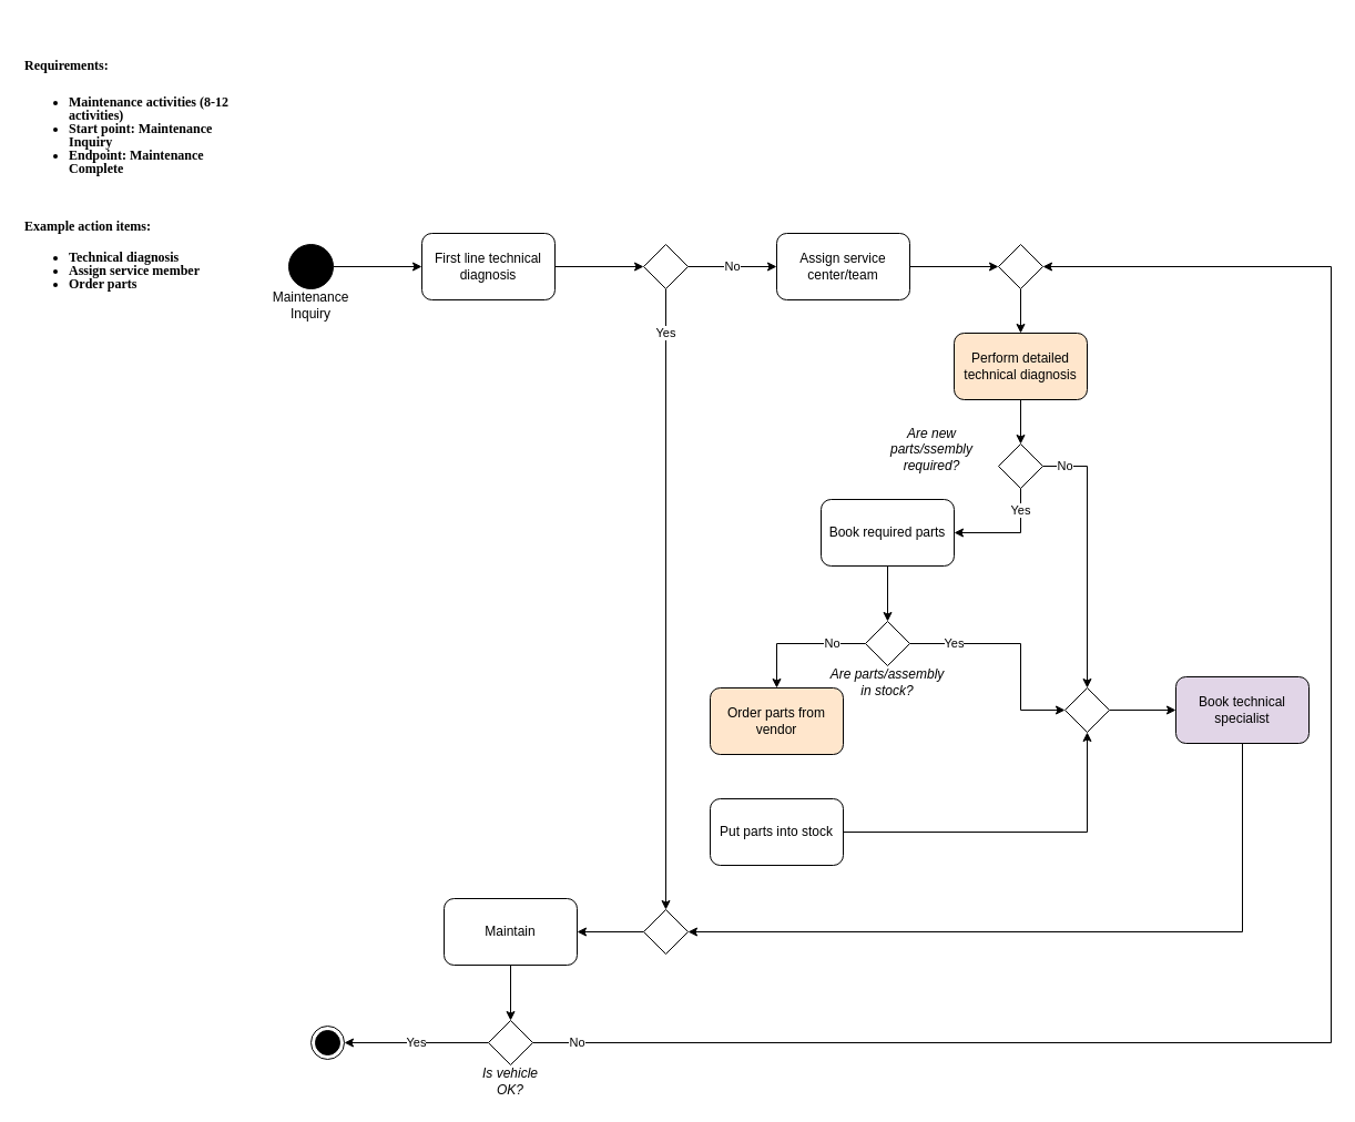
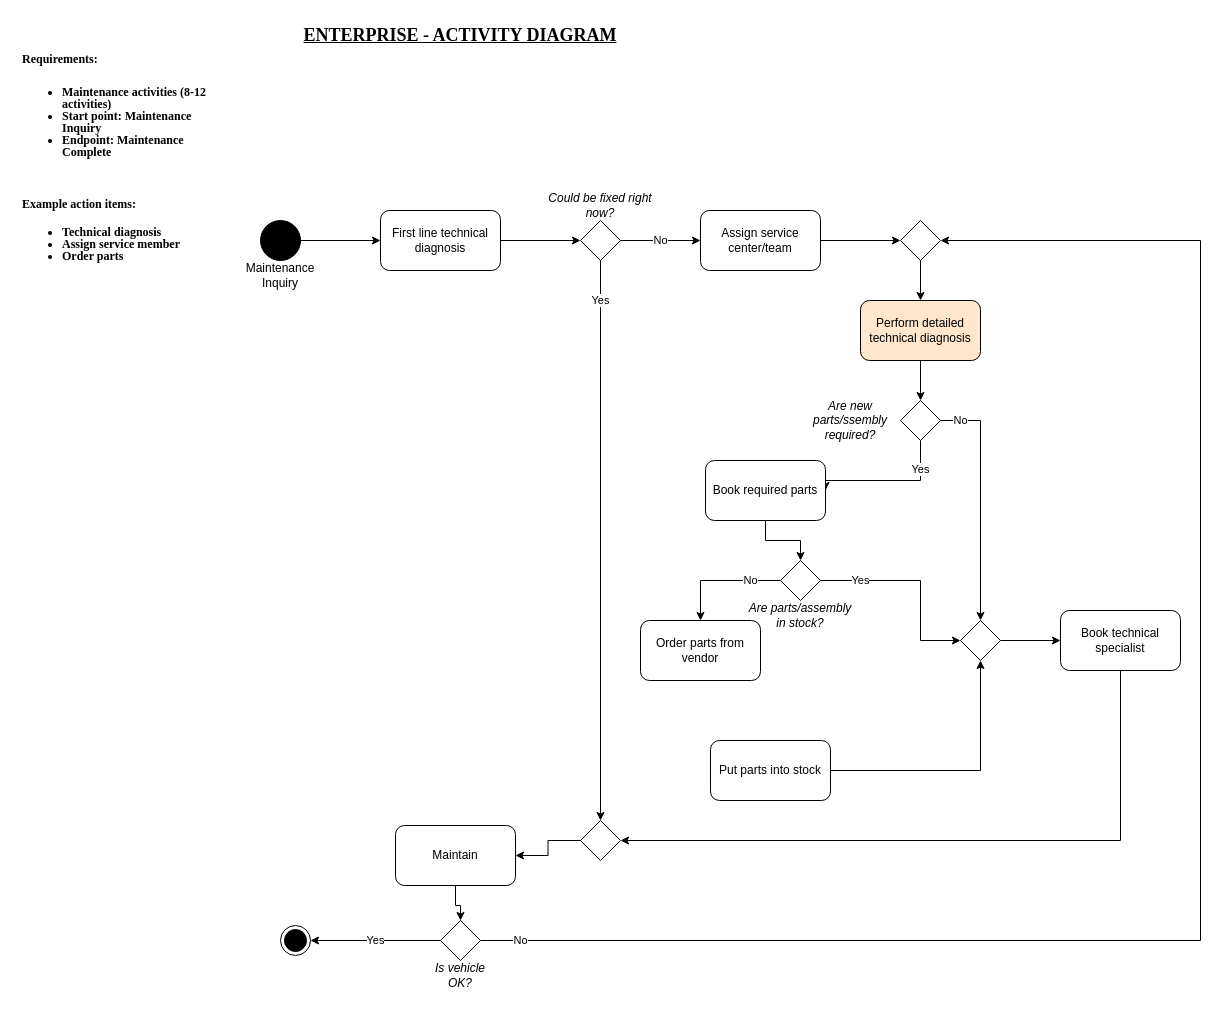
  <mxCell id="0" />
  <mxCell id="1" parent="0" />
  <mxCell id="2" value="&lt;p style=&quot;line-height: 50%;&quot;&gt;&lt;span&gt;Requirements:&lt;/span&gt;&lt;br&gt;&lt;/p&gt;&lt;ul style=&quot;line-height: 100%;&quot;&gt;&lt;br&gt;&lt;li&gt;Maintenance activities (8-12 activities)&lt;/li&gt;&lt;li&gt;Start point: Maintenance Inquiry&lt;/li&gt;&lt;li&gt;Endpoint: Maintenance Complete&lt;/li&gt;&lt;br&gt;&lt;/ul&gt;&lt;br&gt;&lt;span&gt;Example action items:&lt;/span&gt;&lt;br&gt;&lt;ul style=&quot;line-height: 50%;&quot;&gt;&lt;br&gt;&lt;li&gt;Technical diagnosis&lt;/li&gt;&lt;br&gt;&lt;li&gt;Assign service member&lt;/li&gt;&lt;br&gt;&lt;li&gt;Order parts&lt;/li&gt;&lt;br&gt;&lt;/ul&gt;&lt;p&gt;&lt;/p&gt;" style="text;html=1;strokeColor=none;fillColor=none;align=left;verticalAlign=middle;whiteSpace=wrap;rounded=0;fontFamily=Coming Soon;fontSource=https%3A%2F%2Ffonts.googleapis.com%2Fcss%3Ffamily%3DComing%2BSoon;fontStyle=1" parent="1" vertex="1"><mxGeometry x="20" y="20" width="210" height="280" as="geometry" /></mxCell>
+ <mxCell id="3" value="&lt;h2&gt;ENTERPRISE - ACTIVITY DIAGRAM&lt;/h2&gt;" style="text;html=1;strokeColor=none;fillColor=none;align=center;verticalAlign=middle;whiteSpace=wrap;rounded=0;fontFamily=Coming Soon;fontSource=https%3A%2F%2Ffonts.googleapis.com%2Fcss%3Ffamily%3DComing%2BSoon;fontStyle=5" parent="1" vertex="1"><mxGeometry x="300" y="20" width="320" height="30" as="geometry" /></mxCell>
  <mxCell id="4" value="" style="edgeStyle=orthogonalEdgeStyle;rounded=0;orthogonalLoop=1;jettySize=auto;html=1;" edge="1" parent="1" source="5" target="8"><mxGeometry relative="1" as="geometry" /></mxCell>
  <mxCell id="5" value="" style="ellipse;whiteSpace=wrap;html=1;aspect=fixed;fillColor=#000000;" vertex="1" parent="1"><mxGeometry x="260" y="220" width="40" height="40" as="geometry" /></mxCell>
  <mxCell id="6" value="Maintenance Inquiry" style="text;html=1;strokeColor=none;fillColor=none;align=center;verticalAlign=middle;whiteSpace=wrap;rounded=0;" vertex="1" parent="1"><mxGeometry x="225" y="260" width="110" height="30" as="geometry" /></mxCell>
  <mxCell id="7" style="edgeStyle=orthogonalEdgeStyle;rounded=0;orthogonalLoop=1;jettySize=auto;html=1;entryX=0;entryY=0.5;entryDx=0;entryDy=0;" edge="1" parent="1" source="8" target="11"><mxGeometry relative="1" as="geometry" /></mxCell>
  <mxCell id="8" value="First line technical diagnosis" style="rounded=1;whiteSpace=wrap;html=1;" vertex="1" parent="1"><mxGeometry x="380" y="210" width="120" height="60" as="geometry" /></mxCell>
  <mxCell id="9" value="No" style="edgeStyle=orthogonalEdgeStyle;rounded=0;orthogonalLoop=1;jettySize=auto;html=1;entryX=0;entryY=0.5;entryDx=0;entryDy=0;" edge="1" parent="1" source="11" target="14"><mxGeometry relative="1" as="geometry" /></mxCell>
  <mxCell id="10" value="Yes" style="edgeStyle=orthogonalEdgeStyle;rounded=0;orthogonalLoop=1;jettySize=auto;html=1;" edge="1" parent="1" source="11" target="37"><mxGeometry x="-0.857" relative="1" as="geometry"><mxPoint as="offset" /></mxGeometry></mxCell>
  <mxCell id="11" value="" style="rhombus;whiteSpace=wrap;html=1;" vertex="1" parent="1"><mxGeometry x="580" y="220" width="40" height="40" as="geometry" /></mxCell>
+ <mxCell id="12" value="&lt;i&gt;Could be fixed right now?&lt;/i&gt;" style="text;html=1;strokeColor=none;fillColor=none;align=center;verticalAlign=middle;whiteSpace=wrap;rounded=0;" vertex="1" parent="1"><mxGeometry x="535" y="190" width="130" height="30" as="geometry" /></mxCell>
  <mxCell id="13" value="" style="edgeStyle=orthogonalEdgeStyle;rounded=0;orthogonalLoop=1;jettySize=auto;html=1;" edge="1" parent="1" source="14" target="16"><mxGeometry relative="1" as="geometry" /></mxCell>
  <mxCell id="14" value="Assign service center/team" style="rounded=1;whiteSpace=wrap;html=1;" vertex="1" parent="1"><mxGeometry x="700" y="210" width="120" height="60" as="geometry" /></mxCell>
  <mxCell id="15" value="" style="edgeStyle=orthogonalEdgeStyle;rounded=0;orthogonalLoop=1;jettySize=auto;html=1;" edge="1" parent="1" source="16" target="18"><mxGeometry relative="1" as="geometry" /></mxCell>
  <mxCell id="16" value="" style="rhombus;whiteSpace=wrap;html=1;" vertex="1" parent="1"><mxGeometry x="900" y="220" width="40" height="40" as="geometry" /></mxCell>
  <mxCell id="17" style="edgeStyle=orthogonalEdgeStyle;rounded=0;orthogonalLoop=1;jettySize=auto;html=1;entryX=0.5;entryY=0;entryDx=0;entryDy=0;" edge="1" parent="1" source="18" target="21"><mxGeometry relative="1" as="geometry" /></mxCell>
  <mxCell id="18" value="Perform detailed technical diagnosis" style="rounded=1;whiteSpace=wrap;html=1;fillColor=#ffe6cc;" vertex="1" parent="1"><mxGeometry x="860" y="300" width="120" height="60" as="geometry" /></mxCell>
  <mxCell id="19" value="Yes" style="edgeStyle=orthogonalEdgeStyle;rounded=0;orthogonalLoop=1;jettySize=auto;html=1;entryX=1;entryY=0.5;entryDx=0;entryDy=0;" edge="1" parent="1" source="21" target="24"><mxGeometry x="-0.6" relative="1" as="geometry"><Array as="points"><mxPoint x="920" y="480" /></Array><mxPoint as="offset" /></mxGeometry></mxCell>
  <mxCell id="20" value="No" style="edgeStyle=orthogonalEdgeStyle;rounded=0;orthogonalLoop=1;jettySize=auto;html=1;entryX=0.5;entryY=0;entryDx=0;entryDy=0;" edge="1" parent="1" source="21" target="30"><mxGeometry x="-0.833" relative="1" as="geometry"><mxPoint as="offset" /></mxGeometry></mxCell>
  <mxCell id="21" value="" style="rhombus;whiteSpace=wrap;html=1;" vertex="1" parent="1"><mxGeometry x="900" y="400" width="40" height="40" as="geometry" /></mxCell>
- <mxCell id="22" value="&lt;i&gt;Are new parts/ssembly required?&lt;/i&gt;" style="text;html=1;strokeColor=none;fillColor=none;align=center;verticalAlign=middle;whiteSpace=wrap;rounded=0;" vertex="1" parent="1"><mxGeometry x="790" y="375" width="100" height="60" as="geometry" /></mxCell>
+ <mxCell id="22" value="&lt;i&gt;Are new parts/ssembly required?&lt;/i&gt;" style="text;html=1;strokeColor=none;fillColor=none;align=center;verticalAlign=middle;whiteSpace=wrap;rounded=0;" vertex="1" parent="1"><mxGeometry x="800" y="390" width="100" height="60" as="geometry" /></mxCell>
  <mxCell id="23" value="" style="edgeStyle=orthogonalEdgeStyle;rounded=0;orthogonalLoop=1;jettySize=auto;html=1;" edge="1" parent="1" source="24" target="27"><mxGeometry relative="1" as="geometry" /></mxCell>
- <mxCell id="24" value="Book required parts" style="rounded=1;whiteSpace=wrap;html=1;" vertex="1" parent="1"><mxGeometry x="740" y="450" width="120" height="60" as="geometry" /></mxCell>
+ <mxCell id="24" value="Book required parts" style="rounded=1;whiteSpace=wrap;html=1;" vertex="1" parent="1"><mxGeometry x="705" y="460" width="120" height="60" as="geometry" /></mxCell>
  <mxCell id="25" value="Yes" style="edgeStyle=orthogonalEdgeStyle;rounded=0;orthogonalLoop=1;jettySize=auto;html=1;entryX=0;entryY=0.5;entryDx=0;entryDy=0;" edge="1" parent="1" source="27" target="30"><mxGeometry x="-0.6" relative="1" as="geometry"><Array as="points"><mxPoint x="920" y="580" /><mxPoint x="920" y="640" /></Array><mxPoint as="offset" /></mxGeometry></mxCell>
  <mxCell id="26" value="No" style="edgeStyle=orthogonalEdgeStyle;rounded=0;orthogonalLoop=1;jettySize=auto;html=1;entryX=0.5;entryY=0;entryDx=0;entryDy=0;" edge="1" parent="1" source="27" target="31"><mxGeometry x="-0.5" relative="1" as="geometry"><mxPoint as="offset" /></mxGeometry></mxCell>
  <mxCell id="27" value="" style="rhombus;whiteSpace=wrap;html=1;" vertex="1" parent="1"><mxGeometry x="780" y="560" width="40" height="40" as="geometry" /></mxCell>
  <mxCell id="28" value="&lt;i&gt;Are parts/assembly in stock?&lt;/i&gt;" style="text;html=1;strokeColor=none;fillColor=none;align=center;verticalAlign=middle;whiteSpace=wrap;rounded=0;" vertex="1" parent="1"><mxGeometry x="745" y="600" width="110" height="30" as="geometry" /></mxCell>
  <mxCell id="29" value="" style="edgeStyle=orthogonalEdgeStyle;rounded=0;orthogonalLoop=1;jettySize=auto;html=1;" edge="1" parent="1" source="30" target="35"><mxGeometry relative="1" as="geometry" /></mxCell>
  <mxCell id="30" value="" style="rhombus;whiteSpace=wrap;html=1;" vertex="1" parent="1"><mxGeometry x="960" y="620" width="40" height="40" as="geometry" /></mxCell>
- <mxCell id="31" value="Order parts from vendor" style="rounded=1;whiteSpace=wrap;html=1;fillColor=#ffe6cc;" vertex="1" parent="1"><mxGeometry x="640" y="620" width="120" height="60" as="geometry" /></mxCell>
+ <mxCell id="31" value="Order parts from vendor" style="rounded=1;whiteSpace=wrap;html=1;" vertex="1" parent="1"><mxGeometry x="640" y="620" width="120" height="60" as="geometry" /></mxCell>
  <mxCell id="32" style="edgeStyle=orthogonalEdgeStyle;rounded=0;orthogonalLoop=1;jettySize=auto;html=1;entryX=0.5;entryY=1;entryDx=0;entryDy=0;" edge="1" parent="1" source="33" target="30"><mxGeometry relative="1" as="geometry" /></mxCell>
- <mxCell id="33" value="Put parts into stock" style="rounded=1;whiteSpace=wrap;html=1;" vertex="1" parent="1"><mxGeometry x="640" y="720" width="120" height="60" as="geometry" /></mxCell>
+ <mxCell id="33" value="Put parts into stock" style="rounded=1;whiteSpace=wrap;html=1;" vertex="1" parent="1"><mxGeometry x="710" y="740" width="120" height="60" as="geometry" /></mxCell>
  <mxCell id="34" style="edgeStyle=orthogonalEdgeStyle;rounded=0;orthogonalLoop=1;jettySize=auto;html=1;entryX=1;entryY=0.5;entryDx=0;entryDy=0;" edge="1" parent="1" source="35" target="37"><mxGeometry relative="1" as="geometry"><Array as="points"><mxPoint x="1120" y="840" /></Array></mxGeometry></mxCell>
- <mxCell id="35" value="Book technical specialist" style="rounded=1;whiteSpace=wrap;html=1;fillColor=#e1d5e7;" vertex="1" parent="1"><mxGeometry x="1060" y="610" width="120" height="60" as="geometry" /></mxCell>
+ <mxCell id="35" value="Book technical specialist" style="rounded=1;whiteSpace=wrap;html=1;" vertex="1" parent="1"><mxGeometry x="1060" y="610" width="120" height="60" as="geometry" /></mxCell>
  <mxCell id="36" value="" style="edgeStyle=orthogonalEdgeStyle;rounded=0;orthogonalLoop=1;jettySize=auto;html=1;" edge="1" parent="1" source="37" target="39"><mxGeometry relative="1" as="geometry" /></mxCell>
  <mxCell id="37" value="" style="rhombus;whiteSpace=wrap;html=1;" vertex="1" parent="1"><mxGeometry x="580" y="820" width="40" height="40" as="geometry" /></mxCell>
  <mxCell id="38" value="" style="edgeStyle=orthogonalEdgeStyle;rounded=0;orthogonalLoop=1;jettySize=auto;html=1;" edge="1" parent="1" source="39" target="42"><mxGeometry relative="1" as="geometry" /></mxCell>
- <mxCell id="39" value="Maintain" style="rounded=1;whiteSpace=wrap;html=1;" vertex="1" parent="1"><mxGeometry x="400" y="810" width="120" height="60" as="geometry" /></mxCell>
+ <mxCell id="39" value="Maintain" style="rounded=1;whiteSpace=wrap;html=1;" vertex="1" parent="1"><mxGeometry x="395" y="825" width="120" height="60" as="geometry" /></mxCell>
  <mxCell id="40" value="No" style="edgeStyle=orthogonalEdgeStyle;rounded=0;orthogonalLoop=1;jettySize=auto;html=1;entryX=1;entryY=0.5;entryDx=0;entryDy=0;" edge="1" parent="1" source="42" target="16"><mxGeometry x="-0.952" relative="1" as="geometry"><Array as="points"><mxPoint x="1200" y="940" /><mxPoint x="1200" y="240" /></Array><mxPoint as="offset" /></mxGeometry></mxCell>
  <mxCell id="41" value="Yes" style="edgeStyle=orthogonalEdgeStyle;rounded=0;orthogonalLoop=1;jettySize=auto;html=1;" edge="1" parent="1" source="42" target="43"><mxGeometry relative="1" as="geometry" /></mxCell>
  <mxCell id="42" value="" style="rhombus;whiteSpace=wrap;html=1;" vertex="1" parent="1"><mxGeometry x="440" y="920" width="40" height="40" as="geometry" /></mxCell>
  <mxCell id="43" value="" style="ellipse;html=1;shape=endState;fillColor=#000000;strokeColor=#000000;" vertex="1" parent="1"><mxGeometry x="280" y="925" width="30" height="30" as="geometry" /></mxCell>
  <mxCell id="44" value="&lt;i&gt;Is vehicle OK?&lt;/i&gt;" style="text;html=1;strokeColor=none;fillColor=none;align=center;verticalAlign=middle;whiteSpace=wrap;rounded=0;" vertex="1" parent="1"><mxGeometry x="430" y="960" width="60" height="30" as="geometry" /></mxCell>
